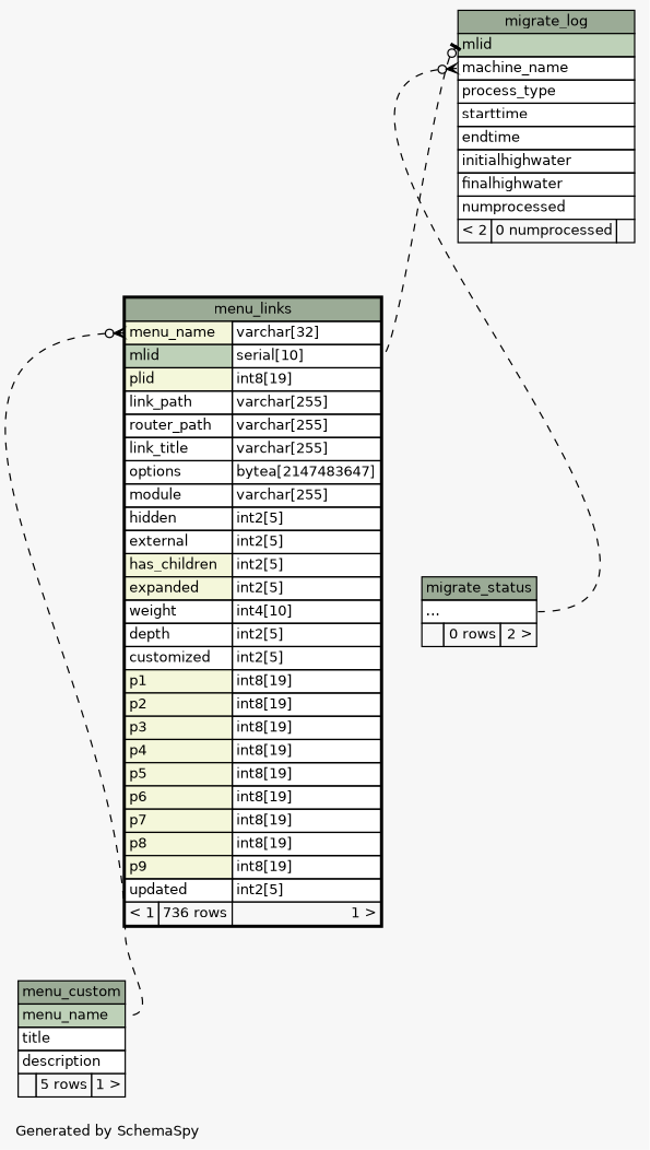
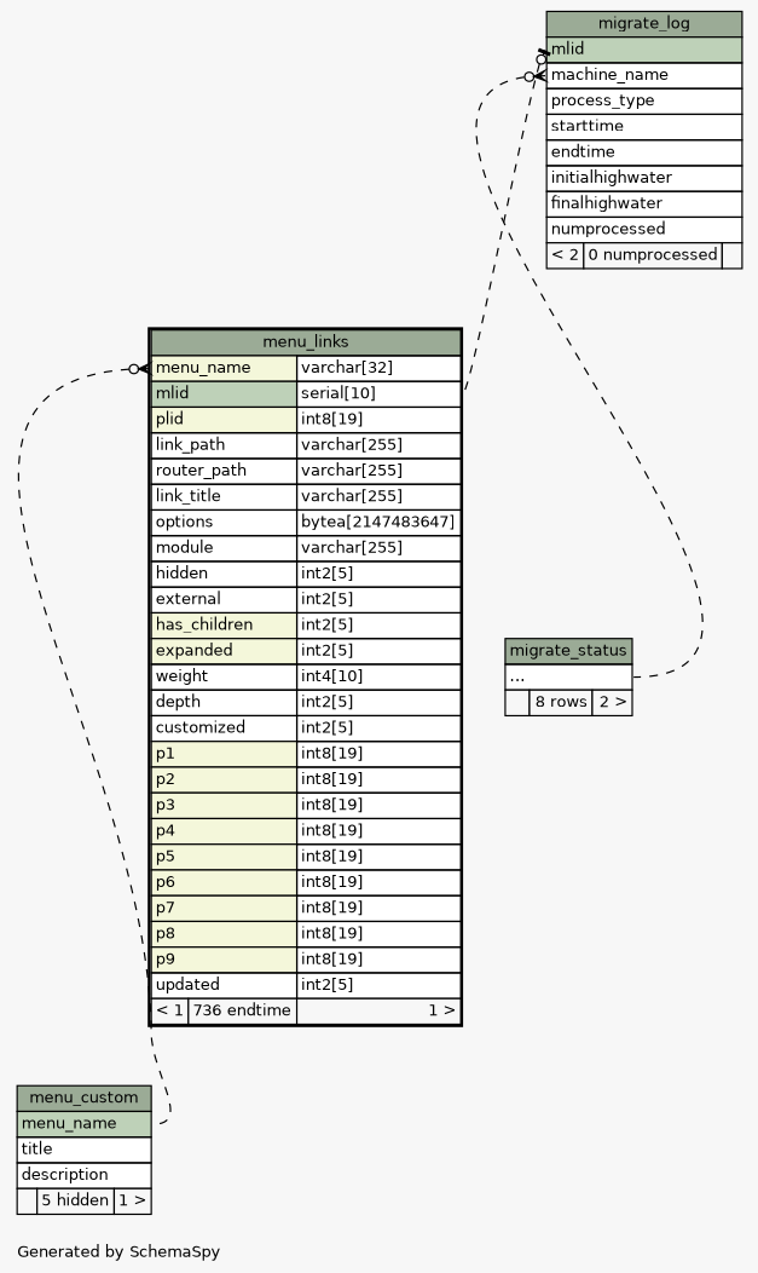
  digraph {
    bgcolor="#f7f7f7"
    fontname=Helvetica
    fontsize=11
    label="\nGenerated by SchemaSpy"
    labeljust=l
    nodesep=0.18
    rankdir=TB
    ranksep=0.46
    node [fontname=Helvetica fontsize=11 shape=plaintext]
    edge [arrowhead=none arrowsize=0.8 arrowtail=crowodot dir=back style=dashed]
-   n1 [label=<     <TABLE BORDER="2" CELLBORDER="1" CELLSPACING="0" BGCOLOR="#ffffff">       <TR><TD COLSPAN="3" BGCOLOR="#9bab96" ALIGN="CENTER">menu_links</TD></TR>       <TR><TD PORT="menu_name" COLSPAN="2" BGCOLOR="#f4f7da" ALIGN="LEFT">menu_name</TD><TD PORT="menu_name.type" ALIGN="LEFT">varchar[32]</TD></TR>       <TR><TD PORT="mlid" COLSPAN="2" BGCOLOR="#bed1b8" ALIGN="LEFT">mlid</TD><TD PORT="mlid.type" ALIGN="LEFT">serial[10]</TD></TR>       <TR><TD PORT="plid" COLSPAN="2" BGCOLOR="#f4f7da" ALIGN="LEFT">plid</TD><TD PORT="plid.type" ALIGN="LEFT">int8[19]</TD></TR>       <TR><TD PORT="link_path" COLSPAN="2" ALIGN="LEFT">link_path</TD><TD PORT="link_path.type" ALIGN="LEFT">varchar[255]</TD></TR>       <TR><TD PORT="router_path" COLSPAN="2" ALIGN="LEFT">router_path</TD><TD PORT="router_path.type" ALIGN="LEFT">varchar[255]</TD></TR>       <TR><TD PORT="link_title" COLSPAN="2" ALIGN="LEFT">link_title</TD><TD PORT="link_title.type" ALIGN="LEFT">varchar[255]</TD></TR>       <TR><TD PORT="options" COLSPAN="2" ALIGN="LEFT">options</TD><TD PORT="options.type" ALIGN="LEFT">bytea[2147483647]</TD></TR>       <TR><TD PORT="module" COLSPAN="2" ALIGN="LEFT">module</TD><TD PORT="module.type" ALIGN="LEFT">varchar[255]</TD></TR>       <TR><TD PORT="hidden" COLSPAN="2" ALIGN="LEFT">hidden</TD><TD PORT="hidden.type" ALIGN="LEFT">int2[5]</TD></TR>       <TR><TD PORT="external" COLSPAN="2" ALIGN="LEFT">external</TD><TD PORT="external.type" ALIGN="LEFT">int2[5]</TD></TR>       <TR><TD PORT="has_children" COLSPAN="2" BGCOLOR="#f4f7da" ALIGN="LEFT">has_children</TD><TD PORT="has_children.type" ALIGN="LEFT">int2[5]</TD></TR>       <TR><TD PORT="expanded" COLSPAN="2" BGCOLOR="#f4f7da" ALIGN="LEFT">expanded</TD><TD PORT="expanded.type" ALIGN="LEFT">int2[5]</TD></TR>       <TR><TD PORT="weight" COLSPAN="2" ALIGN="LEFT">weight</TD><TD PORT="weight.type" ALIGN="LEFT">int4[10]</TD></TR>       <TR><TD PORT="depth" COLSPAN="2" ALIGN="LEFT">depth</TD><TD PORT="depth.type" ALIGN="LEFT">int2[5]</TD></TR>       <TR><TD PORT="customized" COLSPAN="2" ALIGN="LEFT">customized</TD><TD PORT="customized.type" ALIGN="LEFT">int2[5]</TD></TR>       <TR><TD PORT="p1" COLSPAN="2" BGCOLOR="#f4f7da" ALIGN="LEFT">p1</TD><TD PORT="p1.type" ALIGN="LEFT">int8[19]</TD></TR>       <TR><TD PORT="p2" COLSPAN="2" BGCOLOR="#f4f7da" ALIGN="LEFT">p2</TD><TD PORT="p2.type" ALIGN="LEFT">int8[19]</TD></TR>       <TR><TD PORT="p3" COLSPAN="2" BGCOLOR="#f4f7da" ALIGN="LEFT">p3</TD><TD PORT="p3.type" ALIGN="LEFT">int8[19]</TD></TR>       <TR><TD PORT="p4" COLSPAN="2" BGCOLOR="#f4f7da" ALIGN="LEFT">p4</TD><TD PORT="p4.type" ALIGN="LEFT">int8[19]</TD></TR>       <TR><TD PORT="p5" COLSPAN="2" BGCOLOR="#f4f7da" ALIGN="LEFT">p5</TD><TD PORT="p5.type" ALIGN="LEFT">int8[19]</TD></TR>       <TR><TD PORT="p6" COLSPAN="2" BGCOLOR="#f4f7da" ALIGN="LEFT">p6</TD><TD PORT="p6.type" ALIGN="LEFT">int8[19]</TD></TR>       <TR><TD PORT="p7" COLSPAN="2" BGCOLOR="#f4f7da" ALIGN="LEFT">p7</TD><TD PORT="p7.type" ALIGN="LEFT">int8[19]</TD></TR>       <TR><TD PORT="p8" COLSPAN="2" BGCOLOR="#f4f7da" ALIGN="LEFT">p8</TD><TD PORT="p8.type" ALIGN="LEFT">int8[19]</TD></TR>       <TR><TD PORT="p9" COLSPAN="2" BGCOLOR="#f4f7da" ALIGN="LEFT">p9</TD><TD PORT="p9.type" ALIGN="LEFT">int8[19]</TD></TR>       <TR><TD PORT="updated" COLSPAN="2" ALIGN="LEFT">updated</TD><TD PORT="updated.type" ALIGN="LEFT">int2[5]</TD></TR>       <TR><TD ALIGN="LEFT" BGCOLOR="#f7f7f7">&lt; 1</TD><TD ALIGN="RIGHT" BGCOLOR="#f7f7f7">736 rows</TD><TD ALIGN="RIGHT" BGCOLOR="#f7f7f7">1 &gt;</TD></TR>     </TABLE>>]
-   n2 [label=<     <TABLE BORDER="0" CELLBORDER="1" CELLSPACING="0" BGCOLOR="#ffffff">       <TR><TD COLSPAN="3" BGCOLOR="#9bab96" ALIGN="CENTER">menu_custom</TD></TR>       <TR><TD PORT="menu_name" COLSPAN="3" BGCOLOR="#bed1b8" ALIGN="LEFT">menu_name</TD></TR>       <TR><TD PORT="title" COLSPAN="3" ALIGN="LEFT">title</TD></TR>       <TR><TD PORT="description" COLSPAN="3" ALIGN="LEFT">description</TD></TR>       <TR><TD ALIGN="LEFT" BGCOLOR="#f7f7f7">  </TD><TD ALIGN="RIGHT" BGCOLOR="#f7f7f7">5 rows</TD><TD ALIGN="RIGHT" BGCOLOR="#f7f7f7">1 &gt;</TD></TR>     </TABLE>>]
+   n1 [label=<     <TABLE BORDER="2" CELLBORDER="1" CELLSPACING="0" BGCOLOR="#ffffff">       <TR><TD COLSPAN="3" BGCOLOR="#9bab96" ALIGN="CENTER">menu_links</TD></TR>       <TR><TD PORT="menu_name" COLSPAN="2" BGCOLOR="#f4f7da" ALIGN="LEFT">menu_name</TD><TD PORT="menu_name.type" ALIGN="LEFT">varchar[32]</TD></TR>       <TR><TD PORT="mlid" COLSPAN="2" BGCOLOR="#bed1b8" ALIGN="LEFT">mlid</TD><TD PORT="mlid.type" ALIGN="LEFT">serial[10]</TD></TR>       <TR><TD PORT="plid" COLSPAN="2" BGCOLOR="#f4f7da" ALIGN="LEFT">plid</TD><TD PORT="plid.type" ALIGN="LEFT">int8[19]</TD></TR>       <TR><TD PORT="link_path" COLSPAN="2" ALIGN="LEFT">link_path</TD><TD PORT="link_path.type" ALIGN="LEFT">varchar[255]</TD></TR>       <TR><TD PORT="router_path" COLSPAN="2" ALIGN="LEFT">router_path</TD><TD PORT="router_path.type" ALIGN="LEFT">varchar[255]</TD></TR>       <TR><TD PORT="link_title" COLSPAN="2" ALIGN="LEFT">link_title</TD><TD PORT="link_title.type" ALIGN="LEFT">varchar[255]</TD></TR>       <TR><TD PORT="options" COLSPAN="2" ALIGN="LEFT">options</TD><TD PORT="options.type" ALIGN="LEFT">bytea[2147483647]</TD></TR>       <TR><TD PORT="module" COLSPAN="2" ALIGN="LEFT">module</TD><TD PORT="module.type" ALIGN="LEFT">varchar[255]</TD></TR>       <TR><TD PORT="hidden" COLSPAN="2" ALIGN="LEFT">hidden</TD><TD PORT="hidden.type" ALIGN="LEFT">int2[5]</TD></TR>       <TR><TD PORT="external" COLSPAN="2" ALIGN="LEFT">external</TD><TD PORT="external.type" ALIGN="LEFT">int2[5]</TD></TR>       <TR><TD PORT="has_children" COLSPAN="2" BGCOLOR="#f4f7da" ALIGN="LEFT">has_children</TD><TD PORT="has_children.type" ALIGN="LEFT">int2[5]</TD></TR>       <TR><TD PORT="expanded" COLSPAN="2" BGCOLOR="#f4f7da" ALIGN="LEFT">expanded</TD><TD PORT="expanded.type" ALIGN="LEFT">int2[5]</TD></TR>       <TR><TD PORT="weight" COLSPAN="2" ALIGN="LEFT">weight</TD><TD PORT="weight.type" ALIGN="LEFT">int4[10]</TD></TR>       <TR><TD PORT="depth" COLSPAN="2" ALIGN="LEFT">depth</TD><TD PORT="depth.type" ALIGN="LEFT">int2[5]</TD></TR>       <TR><TD PORT="customized" COLSPAN="2" ALIGN="LEFT">customized</TD><TD PORT="customized.type" ALIGN="LEFT">int2[5]</TD></TR>       <TR><TD PORT="p1" COLSPAN="2" BGCOLOR="#f4f7da" ALIGN="LEFT">p1</TD><TD PORT="p1.type" ALIGN="LEFT">int8[19]</TD></TR>       <TR><TD PORT="p2" COLSPAN="2" BGCOLOR="#f4f7da" ALIGN="LEFT">p2</TD><TD PORT="p2.type" ALIGN="LEFT">int8[19]</TD></TR>       <TR><TD PORT="p3" COLSPAN="2" BGCOLOR="#f4f7da" ALIGN="LEFT">p3</TD><TD PORT="p3.type" ALIGN="LEFT">int8[19]</TD></TR>       <TR><TD PORT="p4" COLSPAN="2" BGCOLOR="#f4f7da" ALIGN="LEFT">p4</TD><TD PORT="p4.type" ALIGN="LEFT">int8[19]</TD></TR>       <TR><TD PORT="p5" COLSPAN="2" BGCOLOR="#f4f7da" ALIGN="LEFT">p5</TD><TD PORT="p5.type" ALIGN="LEFT">int8[19]</TD></TR>       <TR><TD PORT="p6" COLSPAN="2" BGCOLOR="#f4f7da" ALIGN="LEFT">p6</TD><TD PORT="p6.type" ALIGN="LEFT">int8[19]</TD></TR>       <TR><TD PORT="p7" COLSPAN="2" BGCOLOR="#f4f7da" ALIGN="LEFT">p7</TD><TD PORT="p7.type" ALIGN="LEFT">int8[19]</TD></TR>       <TR><TD PORT="p8" COLSPAN="2" BGCOLOR="#f4f7da" ALIGN="LEFT">p8</TD><TD PORT="p8.type" ALIGN="LEFT">int8[19]</TD></TR>       <TR><TD PORT="p9" COLSPAN="2" BGCOLOR="#f4f7da" ALIGN="LEFT">p9</TD><TD PORT="p9.type" ALIGN="LEFT">int8[19]</TD></TR>       <TR><TD PORT="updated" COLSPAN="2" ALIGN="LEFT">updated</TD><TD PORT="updated.type" ALIGN="LEFT">int2[5]</TD></TR>       <TR><TD ALIGN="LEFT" BGCOLOR="#f7f7f7">&lt; 1</TD><TD ALIGN="RIGHT" BGCOLOR="#f7f7f7">736 endtime</TD><TD ALIGN="RIGHT" BGCOLOR="#f7f7f7">1 &gt;</TD></TR>     </TABLE>>]
+   n2 [label=<     <TABLE BORDER="0" CELLBORDER="1" CELLSPACING="0" BGCOLOR="#ffffff">       <TR><TD COLSPAN="3" BGCOLOR="#9bab96" ALIGN="CENTER">menu_custom</TD></TR>       <TR><TD PORT="menu_name" COLSPAN="3" BGCOLOR="#bed1b8" ALIGN="LEFT">menu_name</TD></TR>       <TR><TD PORT="title" COLSPAN="3" ALIGN="LEFT">title</TD></TR>       <TR><TD PORT="description" COLSPAN="3" ALIGN="LEFT">description</TD></TR>       <TR><TD ALIGN="LEFT" BGCOLOR="#f7f7f7">  </TD><TD ALIGN="RIGHT" BGCOLOR="#f7f7f7">5 hidden</TD><TD ALIGN="RIGHT" BGCOLOR="#f7f7f7">1 &gt;</TD></TR>     </TABLE>>]
    n3 [label=<     <TABLE BORDER="0" CELLBORDER="1" CELLSPACING="0" BGCOLOR="#ffffff">       <TR><TD COLSPAN="3" BGCOLOR="#9bab96" ALIGN="CENTER">migrate_log</TD></TR>       <TR><TD PORT="mlid" COLSPAN="3" BGCOLOR="#bed1b8" ALIGN="LEFT">mlid</TD></TR>       <TR><TD PORT="machine_name" COLSPAN="3" ALIGN="LEFT">machine_name</TD></TR>       <TR><TD PORT="process_type" COLSPAN="3" ALIGN="LEFT">process_type</TD></TR>       <TR><TD PORT="starttime" COLSPAN="3" ALIGN="LEFT">starttime</TD></TR>       <TR><TD PORT="endtime" COLSPAN="3" ALIGN="LEFT">endtime</TD></TR>       <TR><TD PORT="initialhighwater" COLSPAN="3" ALIGN="LEFT">initialhighwater</TD></TR>       <TR><TD PORT="finalhighwater" COLSPAN="3" ALIGN="LEFT">finalhighwater</TD></TR>       <TR><TD PORT="numprocessed" COLSPAN="3" ALIGN="LEFT">numprocessed</TD></TR>       <TR><TD ALIGN="LEFT" BGCOLOR="#f7f7f7">&lt; 2</TD><TD ALIGN="RIGHT" BGCOLOR="#f7f7f7">0 numprocessed</TD><TD ALIGN="RIGHT" BGCOLOR="#f7f7f7">  </TD></TR>     </TABLE>>]
-   n4 [label=<     <TABLE BORDER="0" CELLBORDER="1" CELLSPACING="0" BGCOLOR="#ffffff">       <TR><TD COLSPAN="3" BGCOLOR="#9bab96" ALIGN="CENTER">migrate_status</TD></TR>       <TR><TD PORT="elipses" COLSPAN="3" ALIGN="LEFT">...</TD></TR>       <TR><TD ALIGN="LEFT" BGCOLOR="#f7f7f7">  </TD><TD ALIGN="RIGHT" BGCOLOR="#f7f7f7">0 rows</TD><TD ALIGN="RIGHT" BGCOLOR="#f7f7f7">2 &gt;</TD></TR>     </TABLE>>]
+   n4 [label=<     <TABLE BORDER="0" CELLBORDER="1" CELLSPACING="0" BGCOLOR="#ffffff">       <TR><TD COLSPAN="3" BGCOLOR="#9bab96" ALIGN="CENTER">migrate_status</TD></TR>       <TR><TD PORT="elipses" COLSPAN="3" ALIGN="LEFT">...</TD></TR>       <TR><TD ALIGN="LEFT" BGCOLOR="#f7f7f7">  </TD><TD ALIGN="RIGHT" BGCOLOR="#f7f7f7">8 rows</TD><TD ALIGN="RIGHT" BGCOLOR="#f7f7f7">2 &gt;</TD></TR>     </TABLE>>]
    n1 -> n2 [headport="menu_name:e" tailport="menu_name:w"]
    n3 -> n1 [arrowtail=teeodot headport="mlid.type:e" tailport="mlid:w"]
    n3 -> n4 [headport="elipses:e" tailport="machine_name:w"]
  }
